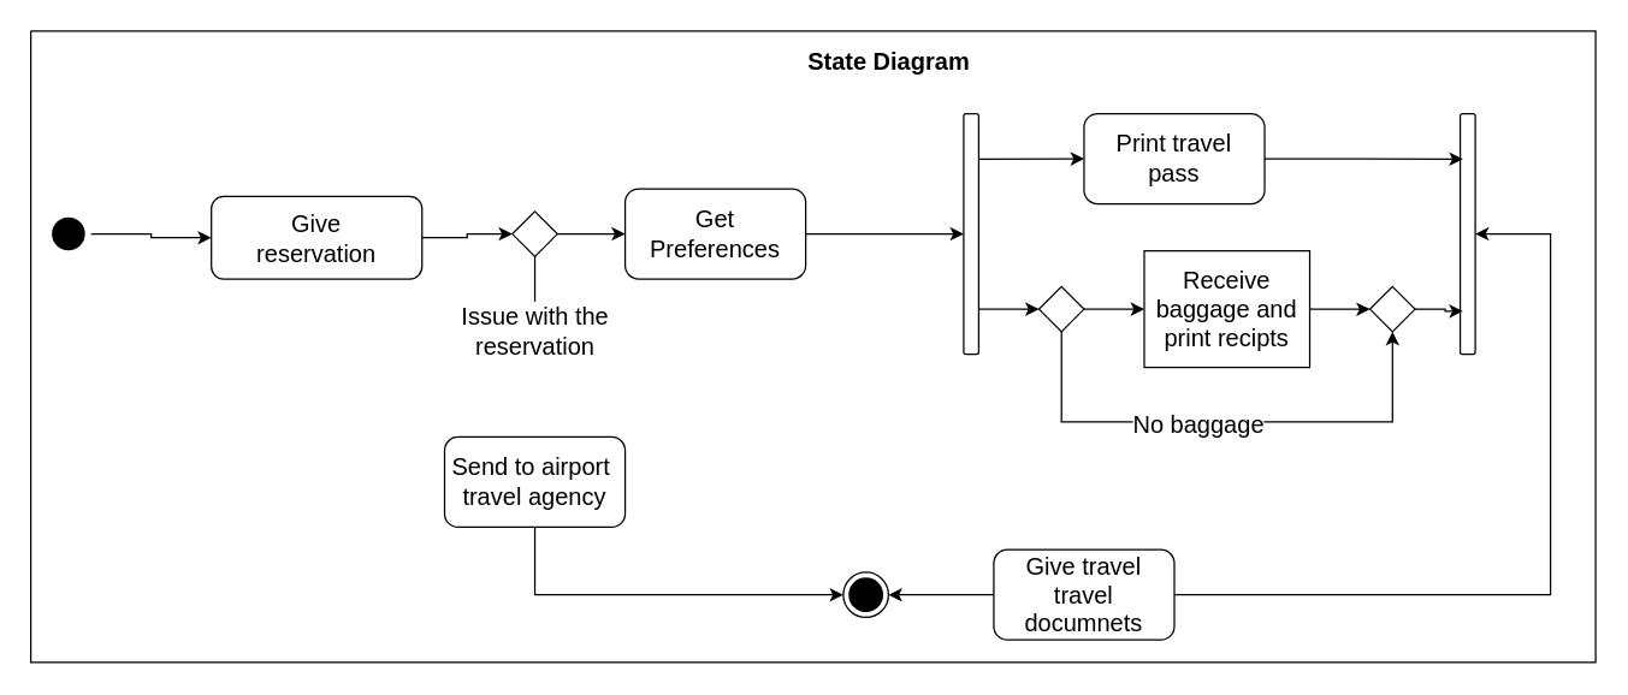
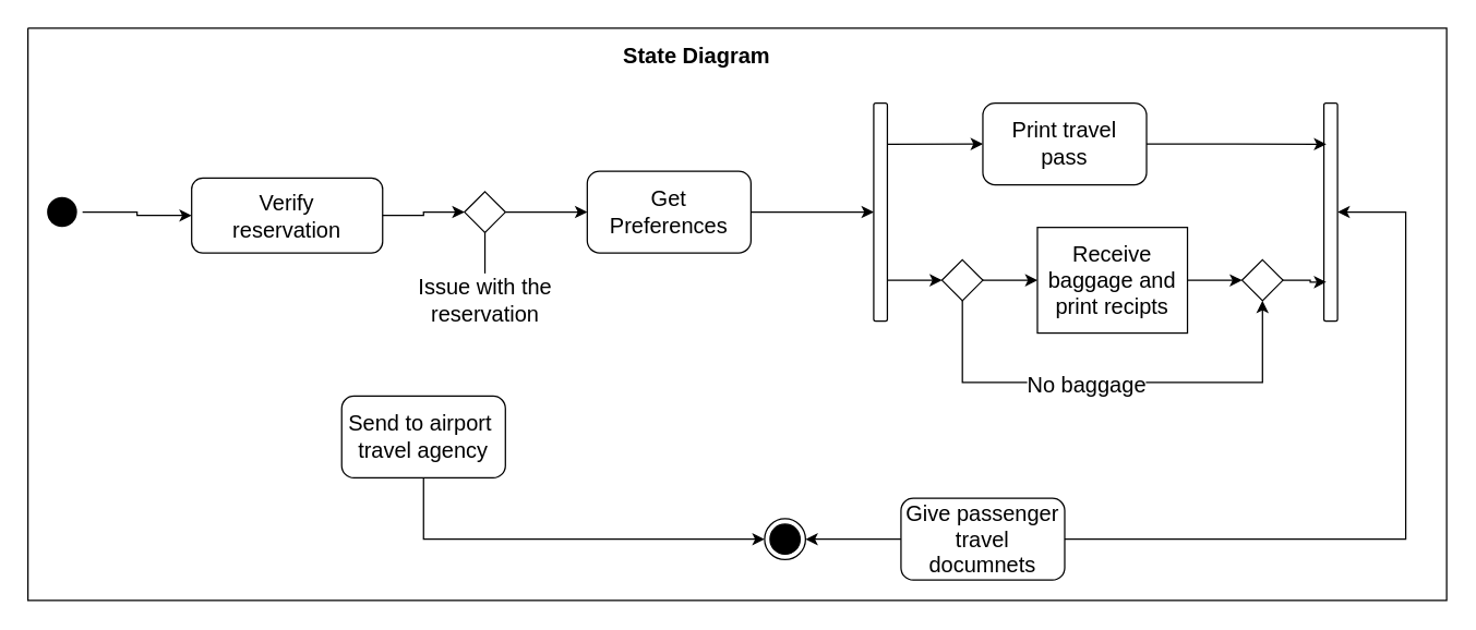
  <mxCell id="0" />
  <mxCell id="1" parent="0" />
  <mxCell id="2" style="edgeStyle=orthogonalEdgeStyle;rounded=0;orthogonalLoop=1;jettySize=auto;html=1;fontSize=16;" edge="1" parent="1" source="3" target="6"><mxGeometry relative="1" as="geometry" /></mxCell>
  <mxCell id="3" value="" style="ellipse;html=1;shape=endState;fillColor=#000000;strokeColor=none;fontSize=16;" vertex="1" parent="1"><mxGeometry x="30" y="140" width="30" height="30" as="geometry" /></mxCell>
- <mxCell id="4" value="State Diagram" style="text;strokeColor=none;fillColor=none;html=1;fontSize=16;fontStyle=1;verticalAlign=middle;align=center;" vertex="1" parent="1"><mxGeometry x="500" y="20" width="180" height="40" as="geometry" /></mxCell>
+ <mxCell id="4" value="State Diagram" style="text;strokeColor=none;fillColor=none;html=1;fontSize=16;fontStyle=1;verticalAlign=middle;align=center;" vertex="1" parent="1"><mxGeometry x="420" y="20" width="180" height="40" as="geometry" /></mxCell>
  <mxCell id="5" style="edgeStyle=orthogonalEdgeStyle;rounded=0;orthogonalLoop=1;jettySize=auto;html=1;exitX=1;exitY=0.5;exitDx=0;exitDy=0;fontSize=16;" edge="1" parent="1" source="6" target="9"><mxGeometry relative="1" as="geometry" /></mxCell>
- <mxCell id="6" value="Give&lt;br style=&quot;font-size: 16px;&quot;&gt;reservation" style="rounded=1;whiteSpace=wrap;html=1;fillColor=none;fontSize=16;" vertex="1" parent="1"><mxGeometry x="140" y="130" width="140" height="55" as="geometry" /></mxCell>
+ <mxCell id="6" value="Verify&lt;br style=&quot;font-size: 16px;&quot;&gt;reservation" style="rounded=1;whiteSpace=wrap;html=1;fillColor=none;fontSize=16;" vertex="1" parent="1"><mxGeometry x="140" y="130" width="140" height="55" as="geometry" /></mxCell>
  <mxCell id="7" style="edgeStyle=orthogonalEdgeStyle;rounded=0;orthogonalLoop=1;jettySize=auto;html=1;fontSize=16;" edge="1" parent="1" source="9" target="11"><mxGeometry relative="1" as="geometry" /></mxCell>
  <mxCell id="8" style="edgeStyle=orthogonalEdgeStyle;rounded=0;orthogonalLoop=1;jettySize=auto;html=1;exitX=0.5;exitY=1;exitDx=0;exitDy=0;entryX=0.5;entryY=0;entryDx=0;entryDy=0;endArrow=none;endFill=0;fontSize=16;" edge="1" parent="1" source="9" target="12"><mxGeometry relative="1" as="geometry" /></mxCell>
  <mxCell id="9" value="" style="rhombus;whiteSpace=wrap;html=1;fillColor=none;fontSize=16;" vertex="1" parent="1"><mxGeometry x="340" y="140" width="30" height="30" as="geometry" /></mxCell>
  <mxCell id="10" style="edgeStyle=orthogonalEdgeStyle;rounded=0;orthogonalLoop=1;jettySize=auto;html=1;entryX=0;entryY=0.5;entryDx=0;entryDy=0;endArrow=classic;endFill=1;fontSize=16;" edge="1" parent="1" source="11" target="17"><mxGeometry relative="1" as="geometry" /></mxCell>
- <mxCell id="11" value="Get&lt;br style=&quot;font-size: 16px;&quot;&gt;Preferences" style="rounded=1;whiteSpace=wrap;html=1;fillColor=none;fontSize=16;" vertex="1" parent="1"><mxGeometry x="415" y="125" width="120" height="60" as="geometry" /></mxCell>
+ <mxCell id="11" value="Get&lt;br style=&quot;font-size: 16px;&quot;&gt;Preferences" style="rounded=1;whiteSpace=wrap;html=1;fillColor=none;fontSize=16;" vertex="1" parent="1"><mxGeometry x="430" y="125" width="120" height="60" as="geometry" /></mxCell>
  <mxCell id="12" value="&lt;font style=&quot;font-size: 16px;&quot;&gt;Issue with the &lt;br style=&quot;font-size: 16px;&quot;&gt;reservation&lt;/font&gt;" style="text;html=1;strokeColor=none;fillColor=none;align=center;verticalAlign=middle;whiteSpace=wrap;rounded=0;fontSize=16;" vertex="1" parent="1"><mxGeometry x="303.75" y="200" width="102.5" height="40" as="geometry" /></mxCell>
  <mxCell id="13" style="edgeStyle=orthogonalEdgeStyle;rounded=0;orthogonalLoop=1;jettySize=auto;html=1;entryX=0;entryY=0.5;entryDx=0;entryDy=0;endArrow=classic;endFill=1;exitX=0.5;exitY=1;exitDx=0;exitDy=0;fontSize=16;" edge="1" parent="1" source="14" target="29"><mxGeometry relative="1" as="geometry" /></mxCell>
- <mxCell id="14" value="Send to airport&amp;nbsp;&lt;br style=&quot;font-size: 16px;&quot;&gt;travel agency" style="rounded=1;whiteSpace=wrap;html=1;fillColor=none;fontSize=16;" vertex="1" parent="1"><mxGeometry x="295" y="290" width="120" height="60" as="geometry" /></mxCell>
+ <mxCell id="14" value="Send to airport&amp;nbsp;&lt;br style=&quot;font-size: 16px;&quot;&gt;travel agency" style="rounded=1;whiteSpace=wrap;html=1;fillColor=none;fontSize=16;" vertex="1" parent="1"><mxGeometry x="250" y="290" width="120" height="60" as="geometry" /></mxCell>
  <mxCell id="15" style="edgeStyle=orthogonalEdgeStyle;rounded=0;orthogonalLoop=1;jettySize=auto;html=1;exitX=1.032;exitY=0.189;exitDx=0;exitDy=0;entryX=0;entryY=0.5;entryDx=0;entryDy=0;endArrow=classic;endFill=1;exitPerimeter=0;fontSize=16;" edge="1" parent="1" source="17" target="19"><mxGeometry relative="1" as="geometry"><Array as="points"><mxPoint x="650" y="105" /></Array></mxGeometry></mxCell>
  <mxCell id="16" style="edgeStyle=orthogonalEdgeStyle;rounded=0;orthogonalLoop=1;jettySize=auto;html=1;entryX=0;entryY=0.5;entryDx=0;entryDy=0;endArrow=classic;endFill=1;fontSize=16;" edge="1" parent="1" source="17" target="24"><mxGeometry relative="1" as="geometry"><Array as="points"><mxPoint x="660" y="205" /><mxPoint x="660" y="205" /></Array></mxGeometry></mxCell>
  <mxCell id="17" value="" style="rounded=1;whiteSpace=wrap;html=1;fillColor=none;fontSize=16;" vertex="1" parent="1"><mxGeometry x="640" y="75" width="10" height="160" as="geometry" /></mxCell>
  <mxCell id="18" style="edgeStyle=orthogonalEdgeStyle;rounded=0;orthogonalLoop=1;jettySize=auto;html=1;entryX=0.171;entryY=0.189;entryDx=0;entryDy=0;entryPerimeter=0;endArrow=classic;endFill=1;fontSize=16;" edge="1" parent="1" source="19" target="20"><mxGeometry relative="1" as="geometry" /></mxCell>
  <mxCell id="19" value="Print travel&lt;br style=&quot;font-size: 16px;&quot;&gt;pass" style="rounded=1;whiteSpace=wrap;html=1;fillColor=none;fontSize=16;" vertex="1" parent="1"><mxGeometry x="720" y="75" width="120" height="60" as="geometry" /></mxCell>
  <mxCell id="20" value="" style="rounded=1;whiteSpace=wrap;html=1;fillColor=none;fontSize=16;" vertex="1" parent="1"><mxGeometry x="970" y="75" width="10" height="160" as="geometry" /></mxCell>
  <mxCell id="21" style="edgeStyle=orthogonalEdgeStyle;rounded=0;orthogonalLoop=1;jettySize=auto;html=1;entryX=0;entryY=0.5;entryDx=0;entryDy=0;endArrow=classic;endFill=1;fontSize=16;" edge="1" parent="1" source="24" target="26"><mxGeometry relative="1" as="geometry" /></mxCell>
  <mxCell id="22" style="edgeStyle=orthogonalEdgeStyle;rounded=0;orthogonalLoop=1;jettySize=auto;html=1;exitX=0.5;exitY=1;exitDx=0;exitDy=0;entryX=0.5;entryY=1;entryDx=0;entryDy=0;endArrow=classic;endFill=1;fontSize=16;" edge="1" parent="1" source="24" target="28"><mxGeometry relative="1" as="geometry"><Array as="points"><mxPoint x="705" y="280" /><mxPoint x="925" y="280" /></Array></mxGeometry></mxCell>
  <mxCell id="23" value="No baggage" style="edgeLabel;html=1;align=center;verticalAlign=middle;resizable=0;points=[];fontSize=16;" vertex="1" connectable="0" parent="22"><mxGeometry x="-0.118" y="-1" relative="1" as="geometry"><mxPoint as="offset" /></mxGeometry></mxCell>
  <mxCell id="24" value="" style="rhombus;whiteSpace=wrap;html=1;fillColor=none;fontSize=16;" vertex="1" parent="1"><mxGeometry x="690" y="190" width="30" height="30" as="geometry" /></mxCell>
  <mxCell id="25" style="edgeStyle=orthogonalEdgeStyle;rounded=0;orthogonalLoop=1;jettySize=auto;html=1;entryX=0;entryY=0.5;entryDx=0;entryDy=0;endArrow=classic;endFill=1;fontSize=16;" edge="1" parent="1" source="26" target="28"><mxGeometry relative="1" as="geometry" /></mxCell>
  <mxCell id="26" value="Receive baggage and print recipts" style="whiteSpace=wrap;html=1;fillColor=none;fontSize=16;rounded=0;" vertex="1" parent="1"><mxGeometry x="760" y="166.25" width="110" height="77.5" as="geometry" /></mxCell>
  <mxCell id="27" style="edgeStyle=orthogonalEdgeStyle;rounded=0;orthogonalLoop=1;jettySize=auto;html=1;entryX=0.171;entryY=0.821;entryDx=0;entryDy=0;entryPerimeter=0;endArrow=classic;endFill=1;fontSize=16;" edge="1" parent="1" source="28" target="20"><mxGeometry relative="1" as="geometry" /></mxCell>
  <mxCell id="28" value="" style="rhombus;whiteSpace=wrap;html=1;fillColor=none;fontSize=16;" vertex="1" parent="1"><mxGeometry x="910" y="190" width="30" height="30" as="geometry" /></mxCell>
  <mxCell id="29" value="" style="ellipse;html=1;shape=endState;fillColor=#000000;strokeColor=default;fontSize=16;" vertex="1" parent="1"><mxGeometry x="560" y="380" width="30" height="30" as="geometry" /></mxCell>
  <mxCell id="30" style="edgeStyle=orthogonalEdgeStyle;rounded=0;orthogonalLoop=1;jettySize=auto;html=1;entryX=1;entryY=0.5;entryDx=0;entryDy=0;endArrow=classic;endFill=1;fontSize=16;" edge="1" parent="1" source="32" target="29"><mxGeometry relative="1" as="geometry" /></mxCell>
  <mxCell id="31" style="edgeStyle=orthogonalEdgeStyle;rounded=0;orthogonalLoop=1;jettySize=auto;html=1;entryX=1;entryY=0.5;entryDx=0;entryDy=0;endArrow=classic;endFill=1;fontSize=16;" edge="1" parent="1" source="32" target="20"><mxGeometry relative="1" as="geometry"><Array as="points"><mxPoint x="1030" y="395" /><mxPoint x="1030" y="155" /></Array></mxGeometry></mxCell>
- <mxCell id="32" value="Give travel&lt;br style=&quot;font-size: 16px;&quot;&gt;travel documnets" style="rounded=1;whiteSpace=wrap;html=1;fillColor=none;fontSize=16;" vertex="1" parent="1"><mxGeometry x="660" y="365" width="120" height="60" as="geometry" /></mxCell>
+ <mxCell id="32" value="Give passenger&lt;br style=&quot;font-size: 16px;&quot;&gt;travel documnets" style="rounded=1;whiteSpace=wrap;html=1;fillColor=none;fontSize=16;" vertex="1" parent="1"><mxGeometry x="660" y="365" width="120" height="60" as="geometry" /></mxCell>
  <mxCell id="33" value="" style="endArrow=none;html=1;rounded=0;fontSize=16;" edge="1" parent="1"><mxGeometry width="50" height="50" relative="1" as="geometry"><mxPoint x="20" y="20" as="sourcePoint" /><mxPoint x="20" y="20" as="targetPoint" /><Array as="points"><mxPoint x="20" y="440" /><mxPoint x="1060" y="440" /><mxPoint x="1060" y="20" /></Array></mxGeometry></mxCell>
